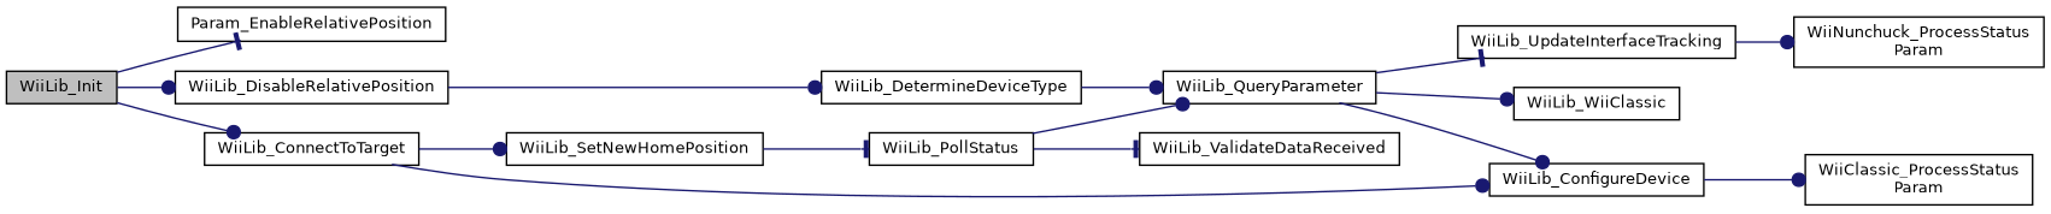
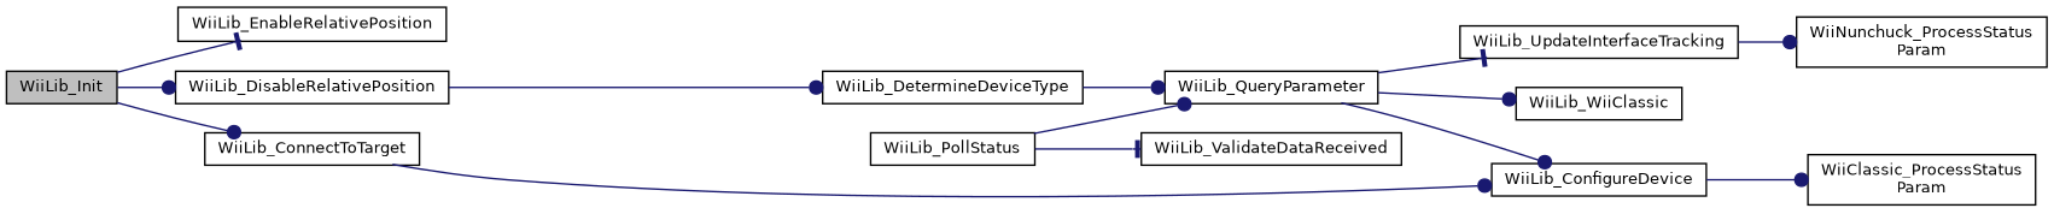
  digraph {
    rankdir=LR
    node [color=black fillcolor=white fontname=Helvetica fontsize=10 shape=record style=filled]
    edge [arrowhead=dot color=midnightblue fontname=Helvetica fontsize=10 labelfontname=Helvetica labelfontsize=10 style=solid]
    n1 [fillcolor=grey75 fontcolor=black height=0.2 label=WiiLib_Init width=0.4]
-   n2 [height=0.2 label=Param_EnableRelativePosition width=0.4]
+   n2 [height=0.2 label=WiiLib_EnableRelativePosition width=0.4]
    n3 [height=0.2 label=WiiLib_DisableRelativePosition width=0.4]
    n4 [height=0.2 label=WiiLib_ConnectToTarget width=0.4]
    n5 [height=0.2 label=WiiLib_DetermineDeviceType width=0.4]
    n6 [height=0.2 label=WiiLib_ConfigureDevice width=0.4]
-   n7 [height=0.2 label=WiiLib_SetNewHomePosition width=0.4]
    n8 [height=0.2 label="WiiClassic_ProcessStatus\lParam" width=0.4]
    n9 [height=0.2 label=WiiLib_QueryParameter width=0.4]
    n10 [height=0.2 label=WiiLib_PollStatus width=0.4]
    n11 [height=0.2 label=WiiLib_WiiClassic width=0.4]
    n12 [height=0.2 label=WiiLib_UpdateInterfaceTracking width=0.4]
    n13 [height=0.2 label=WiiLib_ValidateDataReceived width=0.4]
    n14 [height=0.2 label="WiiNunchuck_ProcessStatus\lParam" width=0.4]
    n1 -> n2 [arrowhead=tee]
    n1 -> n3
    n1 -> n4
    n3 -> n5
    n4 -> n6
-   n4 -> n7
    n5 -> n9
    n6 -> n8
-   n7 -> n10 [arrowhead=tee]
    n9 -> n6
    n9 -> n11
    n9 -> n12 [arrowhead=tee]
    n10 -> n9
    n10 -> n13 [arrowhead=tee]
    n12 -> n14
  }
